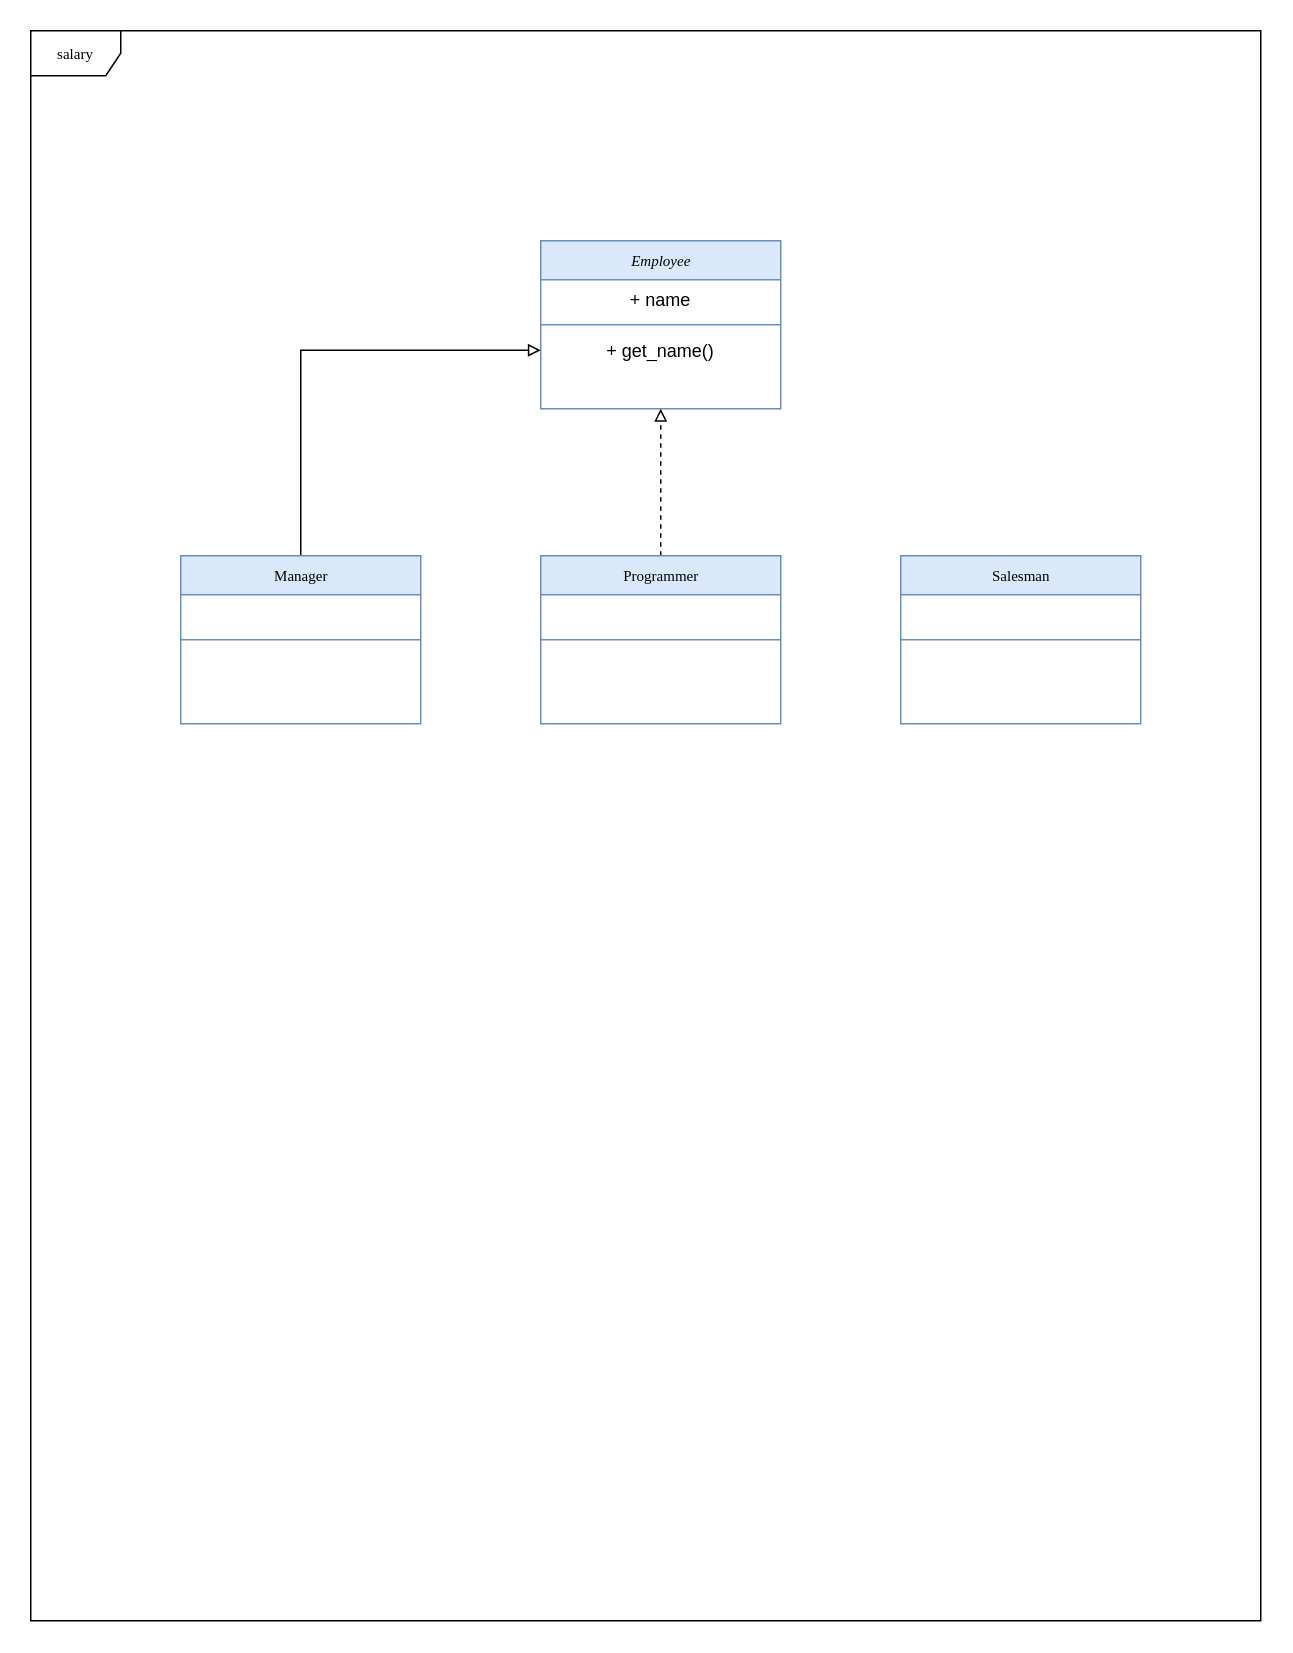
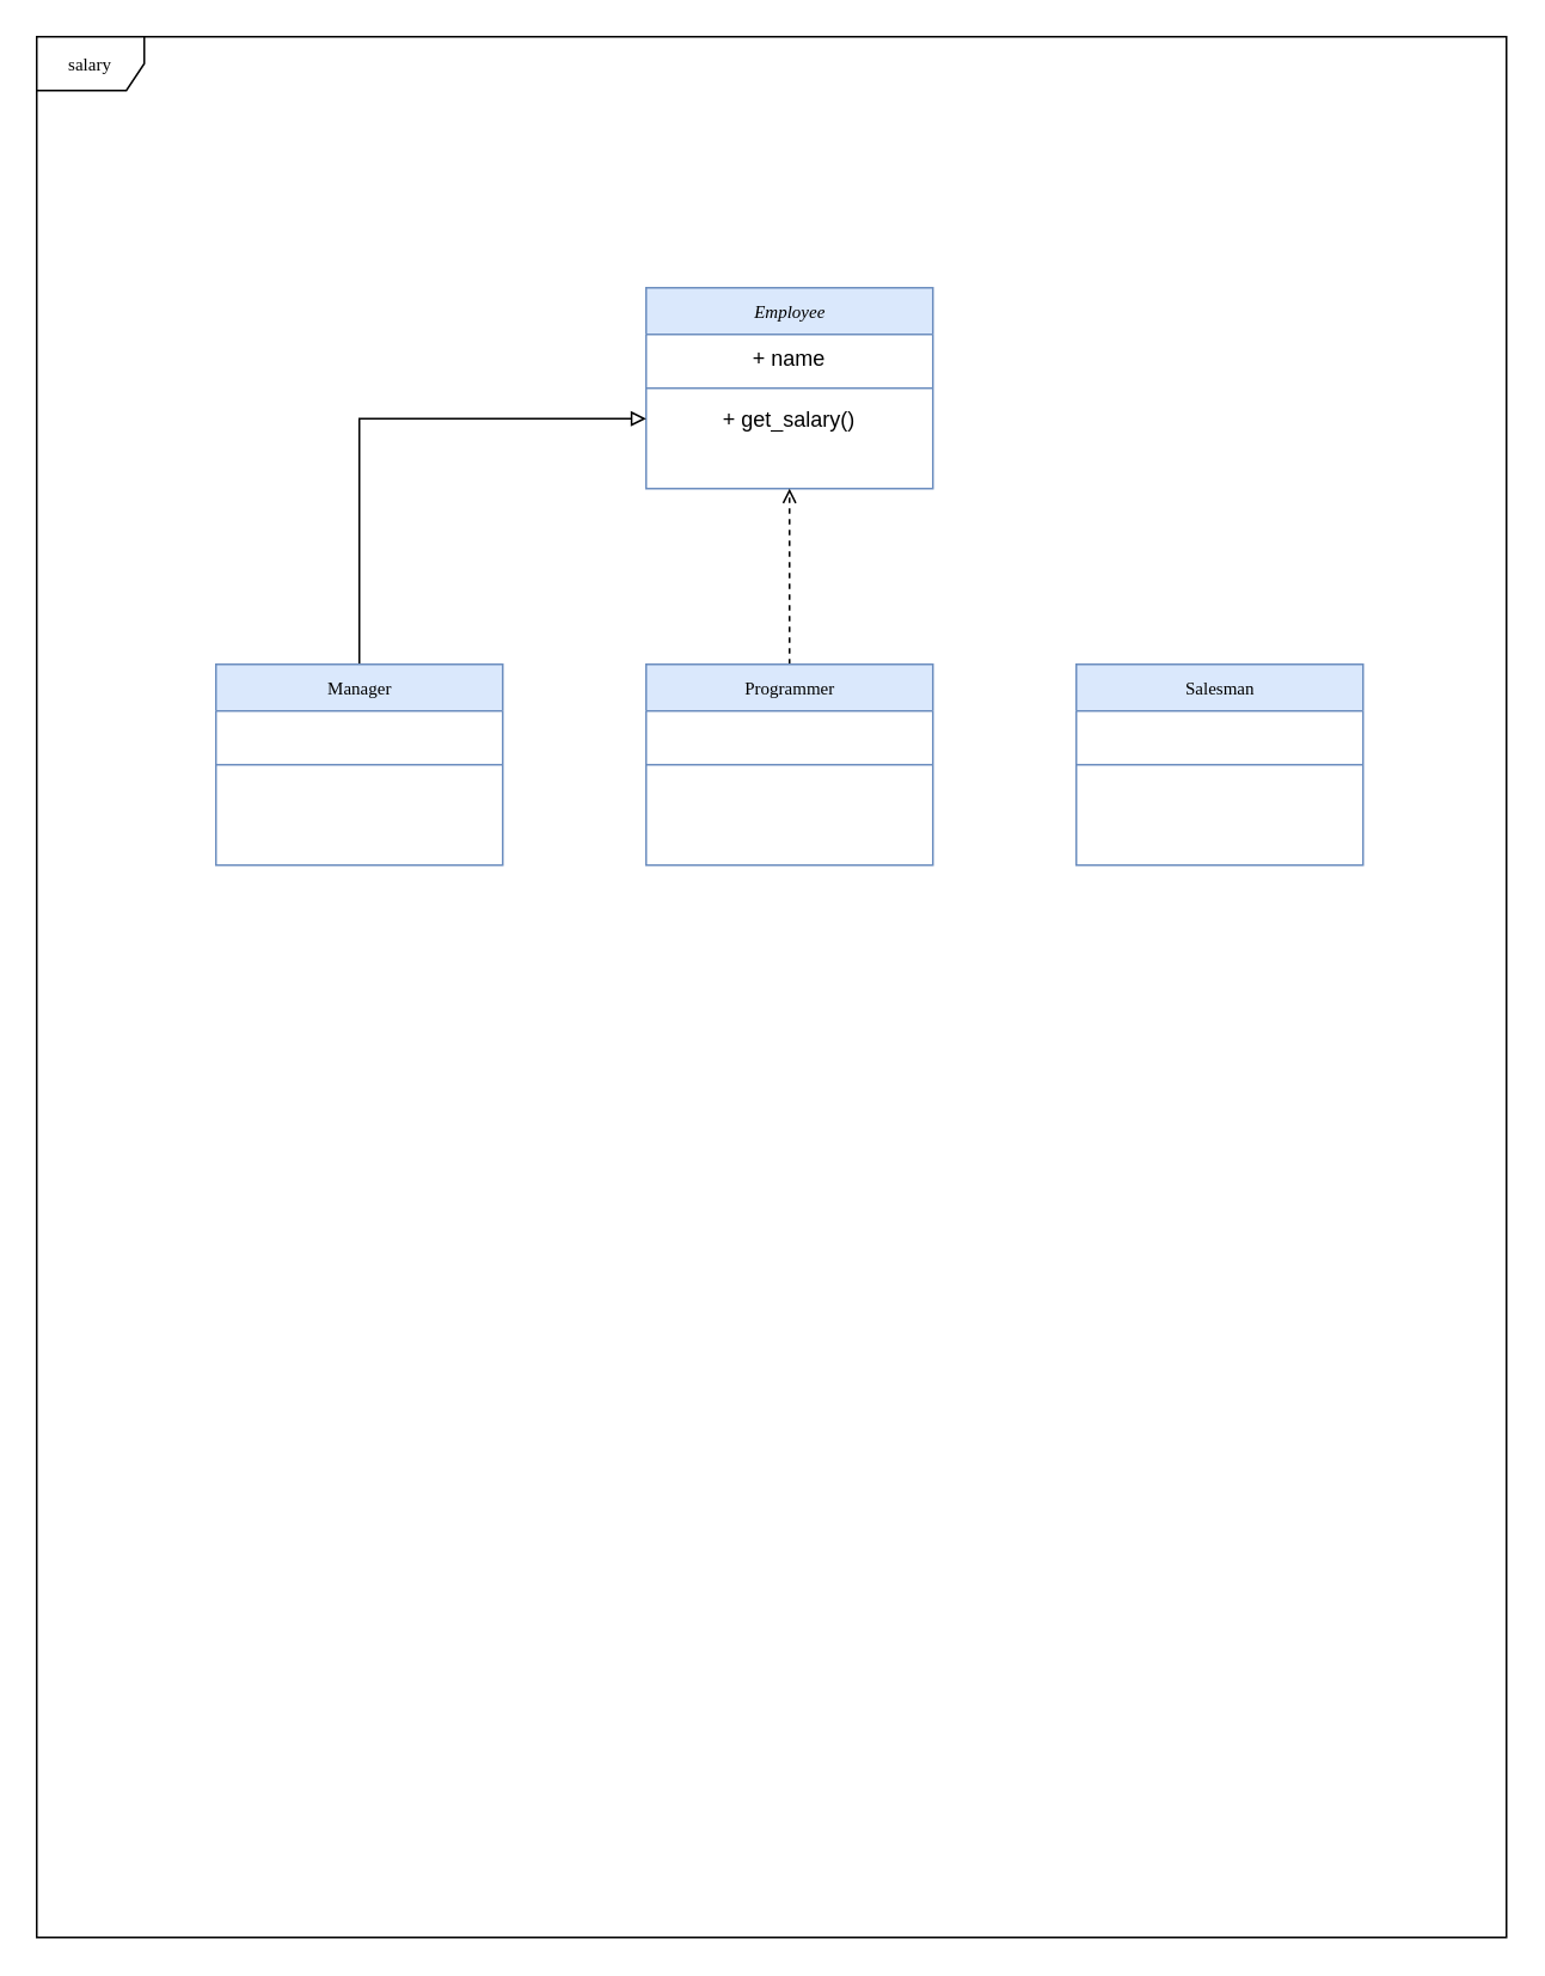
  <mxCell id="0" />
  <mxCell id="1" parent="0" />
  <mxCell id="2" value="salary" style="shape=umlFrame;whiteSpace=wrap;html=1;rounded=0;shadow=0;comic=0;labelBackgroundColor=none;strokeWidth=1;fontFamily=Verdana;fontSize=10;align=center;" parent="1" vertex="1"><mxGeometry x="20" y="20" width="820" height="1060" as="geometry" /></mxCell>
  <mxCell id="3" value="&lt;i&gt;Employee&lt;/i&gt;" style="swimlane;html=1;fontStyle=0;childLayout=stackLayout;horizontal=1;startSize=26;fillColor=#dae8fc;horizontalStack=0;resizeParent=1;resizeLast=0;collapsible=1;marginBottom=0;swimlaneFillColor=#ffffff;rounded=0;shadow=0;comic=0;labelBackgroundColor=none;strokeWidth=1;fontFamily=Verdana;fontSize=10;align=center;strokeColor=#6c8ebf;" parent="1" vertex="1"><mxGeometry x="360" y="160" width="160" height="112" as="geometry"><mxRectangle x="350" y="42" width="90" height="30" as="alternateBounds" /></mxGeometry></mxCell>
  <mxCell id="4" value="+ name&lt;div&gt;&lt;br&gt;&lt;/div&gt;" style="text;html=1;strokeColor=none;fillColor=none;align=center;verticalAlign=top;spacingLeft=4;spacingRight=4;whiteSpace=wrap;overflow=hidden;rotatable=0;points=[[0,0.5],[1,0.5]];portConstraint=eastwest;" parent="3" vertex="1"><mxGeometry y="26" width="160" height="26" as="geometry" /></mxCell>
  <mxCell id="5" value="" style="line;strokeWidth=1;fillColor=none;align=left;verticalAlign=middle;spacingTop=-1;spacingLeft=3;spacingRight=3;rotatable=0;labelPosition=right;points=[];portConstraint=eastwest;strokeColor=inherit;" vertex="1" parent="3"><mxGeometry y="52" width="160" height="8" as="geometry" /></mxCell>
- <mxCell id="6" value="+ get_name()" style="text;html=1;strokeColor=none;fillColor=none;align=center;verticalAlign=top;spacingLeft=4;spacingRight=4;whiteSpace=wrap;overflow=hidden;rotatable=0;points=[[0,0.5],[1,0.5]];portConstraint=eastwest;" parent="3" vertex="1"><mxGeometry y="60" width="160" height="26" as="geometry" /></mxCell>
+ <mxCell id="6" value="+ get_salary()" style="text;html=1;strokeColor=none;fillColor=none;align=center;verticalAlign=top;spacingLeft=4;spacingRight=4;whiteSpace=wrap;overflow=hidden;rotatable=0;points=[[0,0.5],[1,0.5]];portConstraint=eastwest;" parent="3" vertex="1"><mxGeometry y="60" width="160" height="26" as="geometry" /></mxCell>
  <mxCell id="7" style="edgeStyle=orthogonalEdgeStyle;rounded=0;orthogonalLoop=1;jettySize=auto;html=1;entryX=0;entryY=0.5;entryDx=0;entryDy=0;dashed=0;endArrow=block;endFill=0;" edge="1" parent="1" source="8" target="6"><mxGeometry relative="1" as="geometry" /></mxCell>
  <mxCell id="8" value="Manager" style="swimlane;html=1;fontStyle=0;childLayout=stackLayout;horizontal=1;startSize=26;horizontalStack=0;resizeParent=1;resizeLast=0;collapsible=1;marginBottom=0;swimlaneFillColor=#ffffff;rounded=0;shadow=0;comic=0;labelBackgroundColor=none;strokeWidth=1;fontFamily=Verdana;fontSize=10;align=center;fillColor=#dae8fc;strokeColor=#6c8ebf;" vertex="1" parent="1"><mxGeometry x="120" y="370" width="160" height="112" as="geometry"><mxRectangle x="350" y="42" width="90" height="30" as="alternateBounds" /></mxGeometry></mxCell>
  <mxCell id="9" value="&lt;div&gt;&lt;br&gt;&lt;/div&gt;" style="text;html=1;strokeColor=none;fillColor=none;align=center;verticalAlign=top;spacingLeft=4;spacingRight=4;whiteSpace=wrap;overflow=hidden;rotatable=0;points=[[0,0.5],[1,0.5]];portConstraint=eastwest;" vertex="1" parent="8"><mxGeometry y="26" width="160" height="26" as="geometry" /></mxCell>
  <mxCell id="10" value="" style="line;strokeWidth=1;fillColor=none;align=left;verticalAlign=middle;spacingTop=-1;spacingLeft=3;spacingRight=3;rotatable=0;labelPosition=right;points=[];portConstraint=eastwest;strokeColor=inherit;" vertex="1" parent="8"><mxGeometry y="52" width="160" height="8" as="geometry" /></mxCell>
- <mxCell id="11" style="edgeStyle=orthogonalEdgeStyle;rounded=0;orthogonalLoop=1;jettySize=auto;html=1;exitX=0.5;exitY=0;exitDx=0;exitDy=0;entryX=0.5;entryY=1;entryDx=0;entryDy=0;dashed=1;endArrow=block;endFill=0;" edge="1" parent="1" source="12" target="3"><mxGeometry relative="1" as="geometry" /></mxCell>
+ <mxCell id="11" style="edgeStyle=orthogonalEdgeStyle;rounded=0;orthogonalLoop=1;jettySize=auto;html=1;exitX=0.5;exitY=0;exitDx=0;exitDy=0;entryX=0.5;entryY=1;entryDx=0;entryDy=0;dashed=1;endArrow=open;endFill=0;" edge="1" parent="1" source="12" target="3"><mxGeometry relative="1" as="geometry" /></mxCell>
  <mxCell id="12" value="Programmer" style="swimlane;html=1;fontStyle=0;childLayout=stackLayout;horizontal=1;startSize=26;fillColor=#dae8fc;horizontalStack=0;resizeParent=1;resizeLast=0;collapsible=1;marginBottom=0;swimlaneFillColor=#ffffff;rounded=0;shadow=0;comic=0;labelBackgroundColor=none;strokeWidth=1;fontFamily=Verdana;fontSize=10;align=center;strokeColor=#6c8ebf;" vertex="1" parent="1"><mxGeometry x="360" y="370" width="160" height="112" as="geometry"><mxRectangle x="350" y="42" width="90" height="30" as="alternateBounds" /></mxGeometry></mxCell>
  <mxCell id="13" value="&lt;div&gt;&lt;br&gt;&lt;/div&gt;" style="text;html=1;strokeColor=none;fillColor=none;align=center;verticalAlign=top;spacingLeft=4;spacingRight=4;whiteSpace=wrap;overflow=hidden;rotatable=0;points=[[0,0.5],[1,0.5]];portConstraint=eastwest;" vertex="1" parent="12"><mxGeometry y="26" width="160" height="26" as="geometry" /></mxCell>
  <mxCell id="14" value="" style="line;strokeWidth=1;fillColor=none;align=left;verticalAlign=middle;spacingTop=-1;spacingLeft=3;spacingRight=3;rotatable=0;labelPosition=right;points=[];portConstraint=eastwest;strokeColor=inherit;" vertex="1" parent="12"><mxGeometry y="52" width="160" height="8" as="geometry" /></mxCell>
  <mxCell id="15" value="Salesman" style="swimlane;html=1;fontStyle=0;childLayout=stackLayout;horizontal=1;startSize=26;fillColor=#dae8fc;horizontalStack=0;resizeParent=1;resizeLast=0;collapsible=1;marginBottom=0;swimlaneFillColor=#ffffff;rounded=0;shadow=0;comic=0;labelBackgroundColor=none;strokeWidth=1;fontFamily=Verdana;fontSize=10;align=center;strokeColor=#6c8ebf;" vertex="1" parent="1"><mxGeometry x="600" y="370" width="160" height="112" as="geometry"><mxRectangle x="350" y="42" width="90" height="30" as="alternateBounds" /></mxGeometry></mxCell>
  <mxCell id="16" value="&lt;div&gt;&lt;br&gt;&lt;/div&gt;" style="text;html=1;strokeColor=none;fillColor=none;align=center;verticalAlign=top;spacingLeft=4;spacingRight=4;whiteSpace=wrap;overflow=hidden;rotatable=0;points=[[0,0.5],[1,0.5]];portConstraint=eastwest;" vertex="1" parent="15"><mxGeometry y="26" width="160" height="26" as="geometry" /></mxCell>
  <mxCell id="17" value="" style="line;strokeWidth=1;fillColor=none;align=left;verticalAlign=middle;spacingTop=-1;spacingLeft=3;spacingRight=3;rotatable=0;labelPosition=right;points=[];portConstraint=eastwest;strokeColor=inherit;" vertex="1" parent="15"><mxGeometry y="52" width="160" height="8" as="geometry" /></mxCell>
